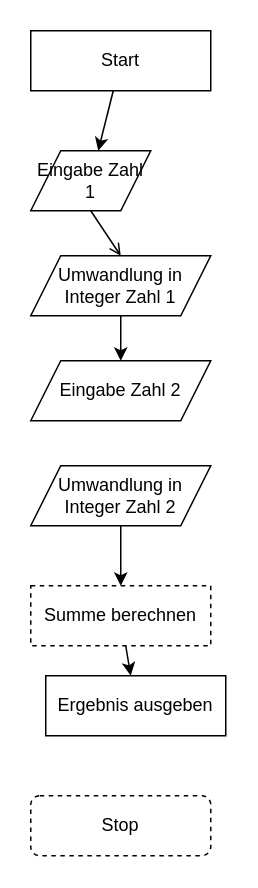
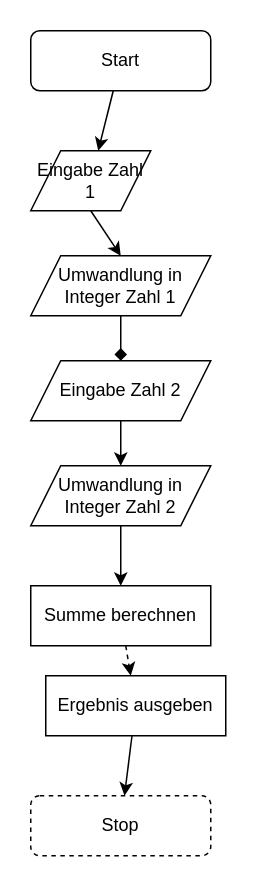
  <mxCell id="0" />
  <mxCell id="1" parent="0" />
  <mxCell id="2" value="" style="edgeStyle=none;html=1;" parent="1" source="3" target="5" edge="1"><mxGeometry relative="1" as="geometry" /></mxCell>
- <mxCell id="3" value="Start" style="whiteSpace=wrap;html=1;rounded=0;" parent="1" vertex="1"><mxGeometry x="20" y="20" width="120" height="40" as="geometry" /></mxCell>
+ <mxCell id="3" value="Start" style="rounded=1;whiteSpace=wrap;html=1;" parent="1" vertex="1"><mxGeometry x="20" y="20" width="120" height="40" as="geometry" /></mxCell>
  <mxCell id="4" value="Stop" style="rounded=1;whiteSpace=wrap;html=1;dashed=1;" parent="1" vertex="1"><mxGeometry x="20" y="530" width="120" height="40" as="geometry" /></mxCell>
  <mxCell id="5" value="Eingabe Zahl 1" style="shape=parallelogram;perimeter=parallelogramPerimeter;whiteSpace=wrap;html=1;fixedSize=1;" parent="1" vertex="1"><mxGeometry x="20" y="100" width="80" height="40" as="geometry" /></mxCell>
  <mxCell id="6" value="Eingabe Zahl 2" style="shape=parallelogram;perimeter=parallelogramPerimeter;whiteSpace=wrap;html=1;fixedSize=1;" parent="1" vertex="1"><mxGeometry x="20" y="240" width="120" height="40" as="geometry" /></mxCell>
- <mxCell id="7" value="" style="edgeStyle=none;html=1;" parent="1" source="8" target="10" edge="1"><mxGeometry relative="1" as="geometry" /></mxCell>
- <mxCell id="8" value="Summe berechnen" style="rounded=0;whiteSpace=wrap;html=1;dashed=1;" parent="1" vertex="1"><mxGeometry x="20" y="390" width="120" height="40" as="geometry" /></mxCell>
+ <mxCell id="7" value="" style="edgeStyle=none;html=1;dashed=1;" parent="1" source="8" target="10" edge="1"><mxGeometry relative="1" as="geometry" /></mxCell>
+ <mxCell id="8" value="Summe berechnen" style="rounded=0;whiteSpace=wrap;html=1;" parent="1" vertex="1"><mxGeometry x="20" y="390" width="120" height="40" as="geometry" /></mxCell>
+ <mxCell id="9" value="" style="edgeStyle=none;html=1;" parent="1" source="10" target="4" edge="1"><mxGeometry relative="1" as="geometry" /></mxCell>
  <mxCell id="10" value="Ergebnis ausgeben" style="rounded=0;whiteSpace=wrap;html=1;" parent="1" vertex="1"><mxGeometry x="30" y="450" width="120" height="40" as="geometry" /></mxCell>
  <mxCell id="11" value="Umwandlung in Integer Zahl 1" style="shape=parallelogram;perimeter=parallelogramPerimeter;whiteSpace=wrap;html=1;fixedSize=1;" vertex="1" parent="1"><mxGeometry x="20" y="170" width="120" height="40" as="geometry" /></mxCell>
  <mxCell id="12" value="Umwandlung in Integer Zahl 2" style="shape=parallelogram;perimeter=parallelogramPerimeter;whiteSpace=wrap;html=1;fixedSize=1;" vertex="1" parent="1"><mxGeometry x="20" y="310" width="120" height="40" as="geometry" /></mxCell>
- <mxCell id="13" value="" style="endArrow=open;html=1;exitX=0.5;exitY=1;exitDx=0;exitDy=0;entryX=0.5;entryY=0;entryDx=0;entryDy=0;" edge="1" parent="1" source="5" target="11"><mxGeometry width="50" height="50" relative="1" as="geometry"><mxPoint x="190" y="230" as="sourcePoint" /><mxPoint x="240" y="180" as="targetPoint" /></mxGeometry></mxCell>
- <mxCell id="14" value="" style="endArrow=classic;html=1;entryX=0.5;entryY=0;entryDx=0;entryDy=0;exitX=0.5;exitY=1;exitDx=0;exitDy=0;" edge="1" parent="1" source="11" target="6"><mxGeometry width="50" height="50" relative="1" as="geometry"><mxPoint x="300" y="210" as="sourcePoint" /><mxPoint x="100" y="190" as="targetPoint" /></mxGeometry></mxCell>
+ <mxCell id="13" value="" style="endArrow=classic;html=1;exitX=0.5;exitY=1;exitDx=0;exitDy=0;entryX=0.5;entryY=0;entryDx=0;entryDy=0;" edge="1" parent="1" source="5" target="11"><mxGeometry width="50" height="50" relative="1" as="geometry"><mxPoint x="190" y="230" as="sourcePoint" /><mxPoint x="240" y="180" as="targetPoint" /></mxGeometry></mxCell>
+ <mxCell id="14" value="" style="endArrow=diamond;html=1;entryX=0.5;entryY=0;entryDx=0;entryDy=0;exitX=0.5;exitY=1;exitDx=0;exitDy=0;" edge="1" parent="1" source="11" target="6"><mxGeometry width="50" height="50" relative="1" as="geometry"><mxPoint x="300" y="210" as="sourcePoint" /><mxPoint x="100" y="190" as="targetPoint" /></mxGeometry></mxCell>
+ <mxCell id="15" value="" style="endArrow=classic;html=1;exitX=0.5;exitY=1;exitDx=0;exitDy=0;entryX=0.5;entryY=0;entryDx=0;entryDy=0;" edge="1" parent="1" source="6" target="12"><mxGeometry width="50" height="50" relative="1" as="geometry"><mxPoint x="110" y="170" as="sourcePoint" /><mxPoint x="110" y="200" as="targetPoint" /></mxGeometry></mxCell>
  <mxCell id="16" value="" style="endArrow=classic;html=1;exitX=0.5;exitY=1;exitDx=0;exitDy=0;" edge="1" parent="1" source="12" target="8"><mxGeometry width="50" height="50" relative="1" as="geometry"><mxPoint x="120" y="180" as="sourcePoint" /><mxPoint x="120" y="210" as="targetPoint" /></mxGeometry></mxCell>
